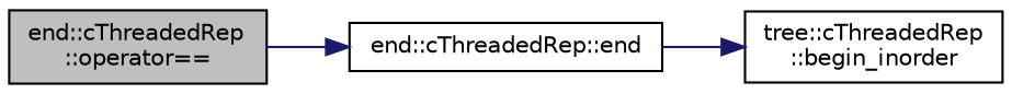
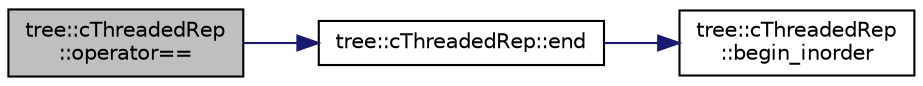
  digraph {
    rankdir=LR
    node [color=black fillcolor=white fontname=Helvetica fontsize=10 shape=record style=filled]
    edge [color=midnightblue fontname=Helvetica fontsize=10 labelfontname=Helvetica labelfontsize=10 style=solid]
-   n1 [fillcolor=grey75 fontcolor=black height=0.2 label="end::cThreadedRep\l::operator==" width=0.4]
-   n2 [height=0.2 label="end::cThreadedRep::end" width=0.4]
+   n1 [fillcolor=grey75 fontcolor=black height=0.2 label="tree::cThreadedRep\l::operator==" width=0.4]
+   n2 [height=0.2 label="tree::cThreadedRep::end" width=0.4]
    n3 [height=0.2 label="tree::cThreadedRep\l::begin_inorder" width=0.4]
    n1 -> n2
    n2 -> n3
  }
